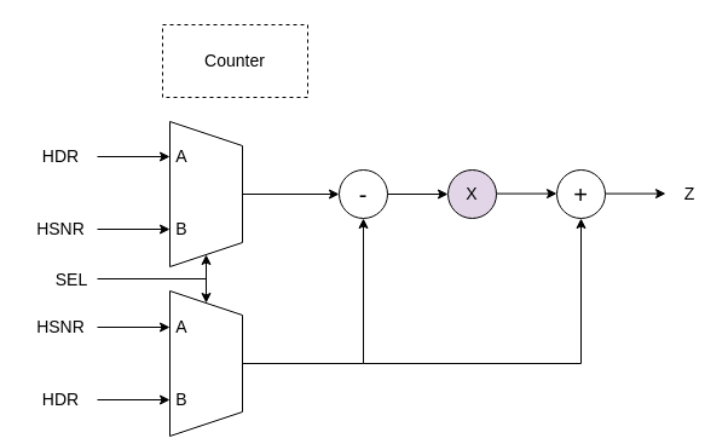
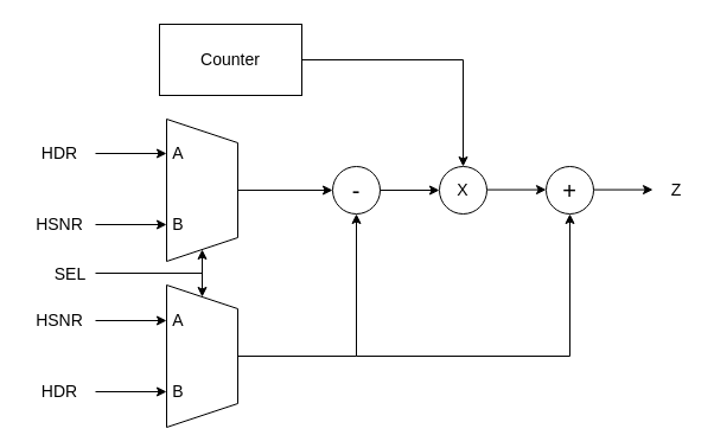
  <mxCell id="0" />
  <mxCell id="1" parent="0" />
- <mxCell id="2" value="&lt;font style=&quot;font-size: 14px;&quot;&gt;Counter&lt;/font&gt;" style="rounded=0;whiteSpace=wrap;html=1;dashed=1;" vertex="1" parent="1"><mxGeometry x="134" y="20" width="120" height="60" as="geometry" /></mxCell>
+ <mxCell id="2" value="&lt;font style=&quot;font-size: 14px;&quot;&gt;Counter&lt;/font&gt;" style="rounded=0;whiteSpace=wrap;html=1;" vertex="1" parent="1"><mxGeometry x="134" y="20" width="120" height="60" as="geometry" /></mxCell>
  <mxCell id="3" value="" style="shape=trapezoid;perimeter=trapezoidPerimeter;whiteSpace=wrap;html=1;fixedSize=1;rotation=90;" vertex="1" parent="1"><mxGeometry x="110" y="130" width="120" height="60" as="geometry" /></mxCell>
  <mxCell id="4" value="" style="shape=trapezoid;perimeter=trapezoidPerimeter;whiteSpace=wrap;html=1;fixedSize=1;rotation=90;" vertex="1" parent="1"><mxGeometry x="110" y="270" width="120" height="60" as="geometry" /></mxCell>
  <mxCell id="5" value="&lt;font style=&quot;font-size: 14px;&quot;&gt;A&lt;/font&gt;" style="text;html=1;align=center;verticalAlign=middle;whiteSpace=wrap;rounded=0;" vertex="1" parent="1"><mxGeometry x="140" y="114" width="20" height="30" as="geometry" /></mxCell>
  <mxCell id="6" value="&lt;font style=&quot;font-size: 14px;&quot;&gt;B&lt;/font&gt;" style="text;html=1;align=center;verticalAlign=middle;whiteSpace=wrap;rounded=0;" vertex="1" parent="1"><mxGeometry x="140" y="174" width="20" height="30" as="geometry" /></mxCell>
  <mxCell id="7" value="&lt;font style=&quot;font-size: 14px;&quot;&gt;A&lt;/font&gt;" style="text;html=1;align=center;verticalAlign=middle;whiteSpace=wrap;rounded=0;" vertex="1" parent="1"><mxGeometry x="140" y="255" width="20" height="30" as="geometry" /></mxCell>
  <mxCell id="8" value="&lt;font style=&quot;font-size: 14px;&quot;&gt;B&lt;/font&gt;" style="text;html=1;align=center;verticalAlign=middle;whiteSpace=wrap;rounded=0;" vertex="1" parent="1"><mxGeometry x="140" y="315" width="20" height="30" as="geometry" /></mxCell>
- <mxCell id="9" value="&lt;font style=&quot;font-size: 14px;&quot;&gt;X&lt;/font&gt;" style="ellipse;whiteSpace=wrap;html=1;aspect=fixed;fillColor=#e1d5e7;" vertex="1" parent="1"><mxGeometry x="370" y="140" width="40" height="40" as="geometry" /></mxCell>
+ <mxCell id="9" value="&lt;font style=&quot;font-size: 14px;&quot;&gt;X&lt;/font&gt;" style="ellipse;whiteSpace=wrap;html=1;aspect=fixed;" vertex="1" parent="1"><mxGeometry x="370" y="140" width="40" height="40" as="geometry" /></mxCell>
  <mxCell id="10" value="&lt;font style=&quot;font-size: 20px;&quot;&gt;-&lt;/font&gt;" style="ellipse;whiteSpace=wrap;html=1;aspect=fixed;" vertex="1" parent="1"><mxGeometry x="280" y="140" width="40" height="40" as="geometry" /></mxCell>
  <mxCell id="11" value="&lt;font style=&quot;font-size: 20px;&quot;&gt;+&lt;/font&gt;" style="ellipse;whiteSpace=wrap;html=1;aspect=fixed;" vertex="1" parent="1"><mxGeometry x="460" y="140" width="40" height="40" as="geometry" /></mxCell>
  <mxCell id="12" value="" style="endArrow=classic;html=1;rounded=0;entryX=0;entryY=0.5;entryDx=0;entryDy=0;exitX=0.5;exitY=0;exitDx=0;exitDy=0;" edge="1" parent="1" source="3" target="10"><mxGeometry width="50" height="50" relative="1" as="geometry"><mxPoint x="230" y="100" as="sourcePoint" /><mxPoint x="280" y="50" as="targetPoint" /></mxGeometry></mxCell>
  <mxCell id="13" value="" style="endArrow=classic;html=1;rounded=0;entryX=0.5;entryY=1;entryDx=0;entryDy=0;exitX=0.5;exitY=0;exitDx=0;exitDy=0;" edge="1" parent="1" source="4" target="10"><mxGeometry width="50" height="50" relative="1" as="geometry"><mxPoint x="230" y="100" as="sourcePoint" /><mxPoint x="280" y="50" as="targetPoint" /><Array as="points"><mxPoint x="300" y="300" /></Array></mxGeometry></mxCell>
  <mxCell id="14" value="" style="endArrow=classic;html=1;rounded=0;entryX=0;entryY=0.5;entryDx=0;entryDy=0;exitX=1;exitY=0.5;exitDx=0;exitDy=0;" edge="1" parent="1" source="10" target="9"><mxGeometry width="50" height="50" relative="1" as="geometry"><mxPoint x="230" y="100" as="sourcePoint" /><mxPoint x="280" y="50" as="targetPoint" /></mxGeometry></mxCell>
  <mxCell id="15" value="" style="endArrow=classic;html=1;rounded=0;entryX=0;entryY=0.5;entryDx=0;entryDy=0;exitX=1;exitY=0.5;exitDx=0;exitDy=0;" edge="1" parent="1"><mxGeometry width="50" height="50" relative="1" as="geometry"><mxPoint x="410" y="159.58" as="sourcePoint" /><mxPoint x="460" y="159.58" as="targetPoint" /></mxGeometry></mxCell>
+ <mxCell id="16" value="" style="endArrow=classic;html=1;rounded=0;entryX=0.5;entryY=0;entryDx=0;entryDy=0;exitX=1;exitY=0.5;exitDx=0;exitDy=0;" edge="1" parent="1" source="2" target="9"><mxGeometry width="50" height="50" relative="1" as="geometry"><mxPoint x="230" y="100" as="sourcePoint" /><mxPoint x="280" y="50" as="targetPoint" /><Array as="points"><mxPoint x="390" y="50" /></Array></mxGeometry></mxCell>
  <mxCell id="17" value="" style="endArrow=classic;html=1;rounded=0;entryX=0.5;entryY=1;entryDx=0;entryDy=0;" edge="1" parent="1" target="11"><mxGeometry width="50" height="50" relative="1" as="geometry"><mxPoint x="300" y="300" as="sourcePoint" /><mxPoint x="480" y="220" as="targetPoint" /><Array as="points"><mxPoint x="480" y="300" /></Array></mxGeometry></mxCell>
  <mxCell id="18" value="" style="endArrow=classic;html=1;rounded=0;entryX=0;entryY=0.5;entryDx=0;entryDy=0;" edge="1" parent="1" target="5"><mxGeometry width="50" height="50" relative="1" as="geometry"><mxPoint x="80" y="129" as="sourcePoint" /><mxPoint x="50" y="114" as="targetPoint" /></mxGeometry></mxCell>
  <mxCell id="19" value="&lt;font style=&quot;font-size: 14px;&quot;&gt;HDR&lt;/font&gt;" style="text;html=1;align=center;verticalAlign=middle;whiteSpace=wrap;rounded=0;" vertex="1" parent="1"><mxGeometry x="25" y="114" width="50" height="30" as="geometry" /></mxCell>
  <mxCell id="20" value="" style="endArrow=classic;html=1;rounded=0;entryX=0;entryY=0.5;entryDx=0;entryDy=0;" edge="1" parent="1"><mxGeometry width="50" height="50" relative="1" as="geometry"><mxPoint x="80" y="330" as="sourcePoint" /><mxPoint x="140" y="330" as="targetPoint" /></mxGeometry></mxCell>
  <mxCell id="21" value="&lt;font style=&quot;font-size: 14px;&quot;&gt;HDR&lt;/font&gt;" style="text;html=1;align=center;verticalAlign=middle;whiteSpace=wrap;rounded=0;" vertex="1" parent="1"><mxGeometry x="25" y="315" width="50" height="30" as="geometry" /></mxCell>
  <mxCell id="22" value="" style="endArrow=classic;html=1;rounded=0;entryX=0;entryY=0.5;entryDx=0;entryDy=0;" edge="1" parent="1"><mxGeometry width="50" height="50" relative="1" as="geometry"><mxPoint x="80" y="189" as="sourcePoint" /><mxPoint x="140" y="189" as="targetPoint" /></mxGeometry></mxCell>
  <mxCell id="23" value="&lt;font style=&quot;font-size: 14px;&quot;&gt;HSNR&lt;/font&gt;" style="text;html=1;align=center;verticalAlign=middle;whiteSpace=wrap;rounded=0;" vertex="1" parent="1"><mxGeometry x="20" y="174" width="60" height="30" as="geometry" /></mxCell>
  <mxCell id="24" value="" style="endArrow=classic;html=1;rounded=0;entryX=0;entryY=0.5;entryDx=0;entryDy=0;" edge="1" parent="1"><mxGeometry width="50" height="50" relative="1" as="geometry"><mxPoint x="80" y="270" as="sourcePoint" /><mxPoint x="140" y="270" as="targetPoint" /></mxGeometry></mxCell>
  <mxCell id="25" value="&lt;font style=&quot;font-size: 14px;&quot;&gt;HSNR&lt;/font&gt;" style="text;html=1;align=center;verticalAlign=middle;whiteSpace=wrap;rounded=0;" vertex="1" parent="1"><mxGeometry x="20" y="255" width="60" height="30" as="geometry" /></mxCell>
  <mxCell id="26" value="" style="endArrow=classic;startArrow=classic;html=1;rounded=0;entryX=1;entryY=0.5;entryDx=0;entryDy=0;" edge="1" parent="1" target="3"><mxGeometry width="50" height="50" relative="1" as="geometry"><mxPoint x="170" y="250" as="sourcePoint" /><mxPoint x="219" y="204" as="targetPoint" /></mxGeometry></mxCell>
  <mxCell id="27" value="" style="endArrow=none;html=1;rounded=0;" edge="1" parent="1"><mxGeometry width="50" height="50" relative="1" as="geometry"><mxPoint x="80" y="230" as="sourcePoint" /><mxPoint x="170" y="230" as="targetPoint" /></mxGeometry></mxCell>
  <mxCell id="28" value="&lt;font style=&quot;font-size: 14px;&quot;&gt;SEL&lt;/font&gt;" style="text;html=1;align=center;verticalAlign=middle;whiteSpace=wrap;rounded=0;" vertex="1" parent="1"><mxGeometry x="39" y="216" width="40" height="30" as="geometry" /></mxCell>
  <mxCell id="29" value="" style="endArrow=classic;html=1;rounded=0;" edge="1" parent="1"><mxGeometry width="50" height="50" relative="1" as="geometry"><mxPoint x="500" y="159.58" as="sourcePoint" /><mxPoint x="550" y="159.58" as="targetPoint" /></mxGeometry></mxCell>
  <mxCell id="30" value="&lt;font style=&quot;font-size: 14px;&quot;&gt;Z&lt;/font&gt;" style="text;html=1;align=center;verticalAlign=middle;whiteSpace=wrap;rounded=0;" vertex="1" parent="1"><mxGeometry x="560" y="145" width="20" height="30" as="geometry" /></mxCell>
